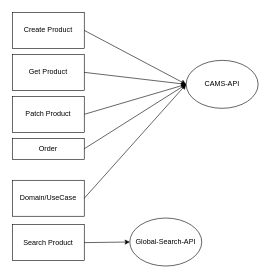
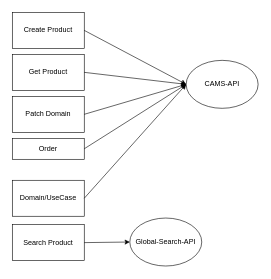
  <mxCell id="0" />
  <mxCell id="1" parent="0" />
  <mxCell id="2" value="Create Product" style="rounded=0;whiteSpace=wrap;html=1;" vertex="1" parent="1"><mxGeometry x="20" y="20" width="120" height="60" as="geometry" /></mxCell>
  <mxCell id="3" value="Get Product" style="rounded=0;whiteSpace=wrap;html=1;" vertex="1" parent="1"><mxGeometry x="20" y="90" width="120" height="60" as="geometry" /></mxCell>
- <mxCell id="4" value="Patch Product" style="rounded=0;whiteSpace=wrap;html=1;" vertex="1" parent="1"><mxGeometry x="20" y="160" width="120" height="60" as="geometry" /></mxCell>
+ <mxCell id="4" value="Patch Domain" style="rounded=0;whiteSpace=wrap;html=1;" vertex="1" parent="1"><mxGeometry x="20" y="160" width="120" height="60" as="geometry" /></mxCell>
  <mxCell id="5" value="Order" style="rounded=0;whiteSpace=wrap;html=1;" vertex="1" parent="1"><mxGeometry x="20" y="230" width="120" height="35" as="geometry" /></mxCell>
  <mxCell id="6" value="CAMS-API" style="ellipse;whiteSpace=wrap;html=1;" vertex="1" parent="1"><mxGeometry x="310" y="100" width="120" height="80" as="geometry" /></mxCell>
  <mxCell id="7" value="" style="endArrow=classic;html=1;rounded=0;exitX=1;exitY=0.5;exitDx=0;exitDy=0;entryX=0;entryY=0.5;entryDx=0;entryDy=0;" edge="1" parent="1" source="2" target="6"><mxGeometry width="50" height="50" relative="1" as="geometry"><mxPoint x="270" y="190" as="sourcePoint" /><mxPoint x="320" y="140" as="targetPoint" /></mxGeometry></mxCell>
  <mxCell id="8" value="" style="endArrow=classic;html=1;rounded=0;exitX=1;exitY=0.5;exitDx=0;exitDy=0;" edge="1" parent="1" source="3"><mxGeometry width="50" height="50" relative="1" as="geometry"><mxPoint x="270" y="190" as="sourcePoint" /><mxPoint x="310" y="140" as="targetPoint" /></mxGeometry></mxCell>
  <mxCell id="9" value="" style="endArrow=classic;html=1;rounded=0;exitX=1;exitY=0.5;exitDx=0;exitDy=0;" edge="1" parent="1" source="4"><mxGeometry width="50" height="50" relative="1" as="geometry"><mxPoint x="270" y="190" as="sourcePoint" /><mxPoint x="310" y="140" as="targetPoint" /></mxGeometry></mxCell>
  <mxCell id="10" value="" style="endArrow=classic;html=1;rounded=0;exitX=1;exitY=0.5;exitDx=0;exitDy=0;" edge="1" parent="1" source="5"><mxGeometry width="50" height="50" relative="1" as="geometry"><mxPoint x="270" y="190" as="sourcePoint" /><mxPoint x="310" y="140" as="targetPoint" /></mxGeometry></mxCell>
  <mxCell id="11" value="Search Product" style="rounded=0;whiteSpace=wrap;html=1;" vertex="1" parent="1"><mxGeometry x="20" y="374" width="120" height="60" as="geometry" /></mxCell>
  <mxCell id="12" value="Global-Search-API" style="ellipse;whiteSpace=wrap;html=1;" vertex="1" parent="1"><mxGeometry x="216" y="363" width="120" height="80" as="geometry" /></mxCell>
  <mxCell id="13" value="" style="endArrow=classic;html=1;rounded=0;exitX=1;exitY=0.5;exitDx=0;exitDy=0;entryX=0;entryY=0.5;entryDx=0;entryDy=0;" edge="1" parent="1" source="11" target="12"><mxGeometry width="50" height="50" relative="1" as="geometry"><mxPoint x="270" y="334" as="sourcePoint" /><mxPoint x="300" y="414" as="targetPoint" /></mxGeometry></mxCell>
  <mxCell id="14" value="Domain/UseCase" style="rounded=0;whiteSpace=wrap;html=1;" vertex="1" parent="1"><mxGeometry x="20" y="300" width="120" height="60" as="geometry" /></mxCell>
  <mxCell id="15" value="" style="endArrow=classic;html=1;rounded=0;exitX=1;exitY=0.5;exitDx=0;exitDy=0;entryX=0;entryY=0.5;entryDx=0;entryDy=0;" edge="1" parent="1" source="14" target="6"><mxGeometry width="50" height="50" relative="1" as="geometry"><mxPoint x="270" y="330" as="sourcePoint" /><mxPoint x="320" y="280" as="targetPoint" /></mxGeometry></mxCell>
